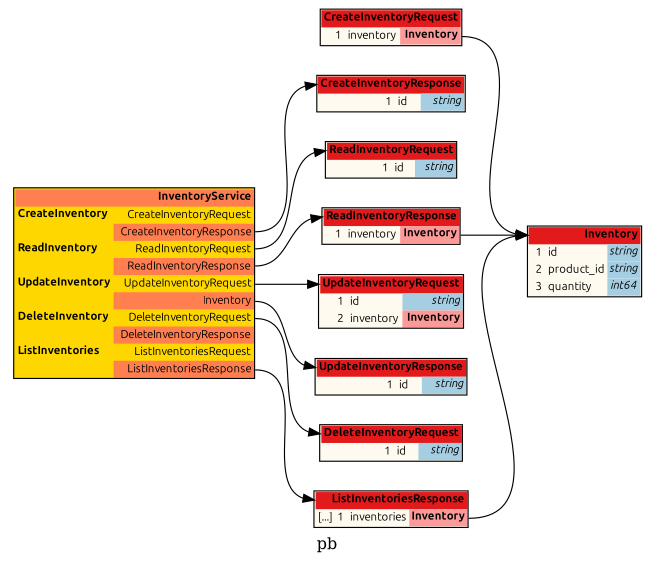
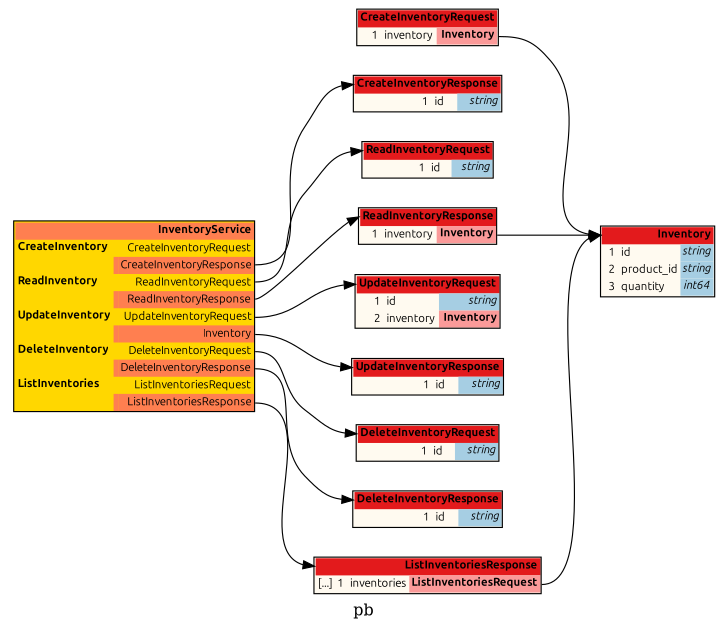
  digraph {
    label=pb
    rankdir=LR
    node [fontname=Ubuntu fontsize=10 shape=plaintext]
    edge [color="#000000" headport=header tailport="poinventory:e"]
    n1 [label=<<TABLE BORDER="1" CELLBORDER="0" CELLSPACING="0" BGCOLOR="#fffaf0"><TR><TD COLSPAN="4" PORT="header" BGCOLOR="#e31a1c" ALIGN="right"><b>CreateInventoryRequest</b></TD></TR><TR><TD ALIGN="right"></TD><TD ALIGN="right">1</TD><TD ALIGN="left">inventory</TD><TD BGCOLOR="#fb9a99" PORT="poinventory" ALIGN="right"><b>Inventory</b></TD></TR></TABLE>>]
    n2 [label=<<TABLE BORDER="1" CELLBORDER="0" CELLSPACING="0" BGCOLOR="#fffaf0"><TR><TD COLSPAN="4" PORT="header" BGCOLOR="#e31a1c" ALIGN="right"><b>Inventory</b></TD></TR><TR><TD ALIGN="right"></TD><TD ALIGN="right">1</TD><TD ALIGN="left">id</TD><TD BGCOLOR="#a6cee3" PORT="poid" ALIGN="right" TITLE="string"><i>string</i></TD></TR><TR><TD ALIGN="right"></TD><TD ALIGN="right">2</TD><TD ALIGN="left">product_id</TD><TD BGCOLOR="#a6cee3" PORT="poproduct_id" ALIGN="right" TITLE="string"><i>string</i></TD></TR><TR><TD ALIGN="right"></TD><TD ALIGN="right">3</TD><TD ALIGN="left">quantity</TD><TD BGCOLOR="#a6cee3" PORT="poquantity" ALIGN="right" TITLE="int64"><i>int64</i></TD></TR></TABLE>>]
-   n3 [label=<<TABLE BORDER="1" CELLBORDER="0" CELLSPACING="0" BGCOLOR="#fffaf0"><TR><TD COLSPAN="4" PORT="header" BGCOLOR="#e31a1c" ALIGN="right"><b>ListInventoriesResponse</b></TD></TR><TR><TD ALIGN="right">[...]</TD><TD ALIGN="right">1</TD><TD ALIGN="left">inventories</TD><TD BGCOLOR="#fb9a99" PORT="poinventories" ALIGN="right"><b>Inventory</b></TD></TR></TABLE>>]
+   n3 [label=<<TABLE BORDER="1" CELLBORDER="0" CELLSPACING="0" BGCOLOR="#fffaf0"><TR><TD COLSPAN="4" PORT="header" BGCOLOR="#e31a1c" ALIGN="right"><b>ListInventoriesResponse</b></TD></TR><TR><TD ALIGN="right">[...]</TD><TD ALIGN="right">1</TD><TD ALIGN="left">inventories</TD><TD BGCOLOR="#fb9a99" PORT="poinventories" ALIGN="right"><b>ListInventoriesRequest</b></TD></TR></TABLE>>]
    n4 [label=<<TABLE BORDER="1" CELLBORDER="0" CELLSPACING="0" BGCOLOR="#fffaf0"><TR><TD COLSPAN="4" PORT="header" BGCOLOR="#e31a1c" ALIGN="right"><b>UpdateInventoryRequest</b></TD></TR><TR><TD ALIGN="right"></TD><TD ALIGN="right">1</TD><TD ALIGN="left">id</TD><TD BGCOLOR="#a6cee3" PORT="poid" ALIGN="right" TITLE="string"><i>string</i></TD></TR><TR><TD ALIGN="right"></TD><TD ALIGN="right">2</TD><TD ALIGN="left">inventory</TD><TD BGCOLOR="#fb9a99" PORT="poinventory" ALIGN="right"><b>Inventory</b></TD></TR></TABLE>>]
    n5 [label=<<TABLE BORDER="1" CELLBORDER="0" CELLSPACING="0" BGCOLOR="#fffaf0"><TR><TD COLSPAN="4" PORT="header" BGCOLOR="#e31a1c" ALIGN="right"><b>DeleteInventoryRequest</b></TD></TR><TR><TD ALIGN="right"></TD><TD ALIGN="right">1</TD><TD ALIGN="left">id</TD><TD BGCOLOR="#a6cee3" PORT="poid" ALIGN="right" TITLE="string"><i>string</i></TD></TR></TABLE>>]
    n6 [label=<<TABLE BORDER="1" CELLBORDER="0" CELLSPACING="0" BGCOLOR="#fffaf0"><TR><TD COLSPAN="4" PORT="header" BGCOLOR="#e31a1c" ALIGN="right"><b>CreateInventoryResponse</b></TD></TR><TR><TD ALIGN="right"></TD><TD ALIGN="right">1</TD><TD ALIGN="left">id</TD><TD BGCOLOR="#a6cee3" PORT="poid" ALIGN="right" TITLE="string"><i>string</i></TD></TR></TABLE>>]
    n7 [label=<<TABLE BORDER="1" CELLBORDER="0" CELLSPACING="0" BGCOLOR="#fffaf0"><TR><TD COLSPAN="4" PORT="header" BGCOLOR="#e31a1c" ALIGN="right"><b>ReadInventoryRequest</b></TD></TR><TR><TD ALIGN="right"></TD><TD ALIGN="right">1</TD><TD ALIGN="left">id</TD><TD BGCOLOR="#a6cee3" PORT="poid" ALIGN="right" TITLE="string"><i>string</i></TD></TR></TABLE>>]
    n8 [label=<<TABLE BORDER="1" CELLBORDER="0" CELLSPACING="0" BGCOLOR="#fffaf0"><TR><TD COLSPAN="4" PORT="header" BGCOLOR="#e31a1c" ALIGN="right"><b>ReadInventoryResponse</b></TD></TR><TR><TD ALIGN="right"></TD><TD ALIGN="right">1</TD><TD ALIGN="left">inventory</TD><TD BGCOLOR="#fb9a99" PORT="poinventory" ALIGN="right"><b>Inventory</b></TD></TR></TABLE>>]
+   n9 [label=<<TABLE BORDER="1" CELLBORDER="0" CELLSPACING="0" BGCOLOR="#fffaf0"><TR><TD COLSPAN="4" PORT="header" BGCOLOR="#e31a1c" ALIGN="right"><b>DeleteInventoryResponse</b></TD></TR><TR><TD ALIGN="right"></TD><TD ALIGN="right">1</TD><TD ALIGN="left">id</TD><TD BGCOLOR="#a6cee3" PORT="poid" ALIGN="right" TITLE="string"><i>string</i></TD></TR></TABLE>>]
    n10 [label=<<TABLE BORDER="1" CELLBORDER="0" CELLSPACING="0" BGCOLOR="#fffaf0"><TR><TD COLSPAN="4" PORT="header" BGCOLOR="#e31a1c" ALIGN="right"><b>UpdateInventoryResponse</b></TD></TR><TR><TD ALIGN="right"></TD><TD ALIGN="right">1</TD><TD ALIGN="left">id</TD><TD BGCOLOR="#a6cee3" PORT="poid" ALIGN="right" TITLE="string"><i>string</i></TD></TR></TABLE>>]
    n11 [label=<<TABLE BORDER="1" CELLBORDER="0" CELLSPACING="0" BGCOLOR="#ffd700"><TR><TD COLSPAN="3" PORT="header" BGCOLOR="#ff7f50" ALIGN="right"><b>InventoryService</b></TD></TR><TR><TD ALIGN="left"><b>CreateInventory</b></TD><TD></TD><TD PORT="poCreateInventory_request" ALIGN="right">CreateInventoryRequest</TD></TR><TR style="border-bottom: 1px solid red"><TD></TD><TD BGCOLOR="#ff7f50"></TD><TD PORT="poCreateInventory_response" ALIGN="right" BGCOLOR="#ff7f50">CreateInventoryResponse</TD></TR><TR><TD ALIGN="left"><b>ReadInventory</b></TD><TD></TD><TD PORT="poReadInventory_request" ALIGN="right">ReadInventoryRequest</TD></TR><TR style="border-bottom: 1px solid red"><TD></TD><TD BGCOLOR="#ff7f50"></TD><TD PORT="poReadInventory_response" ALIGN="right" BGCOLOR="#ff7f50">ReadInventoryResponse</TD></TR><TR><TD ALIGN="left"><b>UpdateInventory</b></TD><TD></TD><TD PORT="poUpdateInventory_request" ALIGN="right">UpdateInventoryRequest</TD></TR><TR style="border-bottom: 1px solid red"><TD></TD><TD BGCOLOR="#ff7f50"></TD><TD PORT="poUpdateInventory_response" ALIGN="right" BGCOLOR="#ff7f50">Inventory</TD></TR><TR><TD ALIGN="left"><b>DeleteInventory</b></TD><TD></TD><TD PORT="poDeleteInventory_request" ALIGN="right">DeleteInventoryRequest</TD></TR><TR style="border-bottom: 1px solid red"><TD></TD><TD BGCOLOR="#ff7f50"></TD><TD PORT="poDeleteInventory_response" ALIGN="right" BGCOLOR="#ff7f50">DeleteInventoryResponse</TD></TR><TR><TD ALIGN="left"><b>ListInventories</b></TD><TD></TD><TD PORT="poListInventories_request" ALIGN="right">ListInventoriesRequest</TD></TR><TR style="border-bottom: 1px solid red"><TD></TD><TD BGCOLOR="#ff7f50"></TD><TD PORT="poListInventories_response" ALIGN="right" BGCOLOR="#ff7f50">ListInventoriesResponse</TD></TR></TABLE>>]
    n1 -> n2
    n3 -> n2 [tailport="poinventories:e"]
    n8 -> n2
    n11 -> n3 [tailport="poListInventories_response:e"]
    n11 -> n4 [tailport="poUpdateInventory_request:e"]
    n11 -> n5 [tailport="poDeleteInventory_request:e"]
    n11 -> n6 [tailport="poCreateInventory_response:e"]
    n11 -> n7 [tailport="poReadInventory_request:e"]
    n11 -> n8 [tailport="poReadInventory_response:e"]
+   n11 -> n9 [tailport="poDeleteInventory_response:e"]
    n11 -> n10 [tailport="poUpdateInventory_response:e"]
  }
